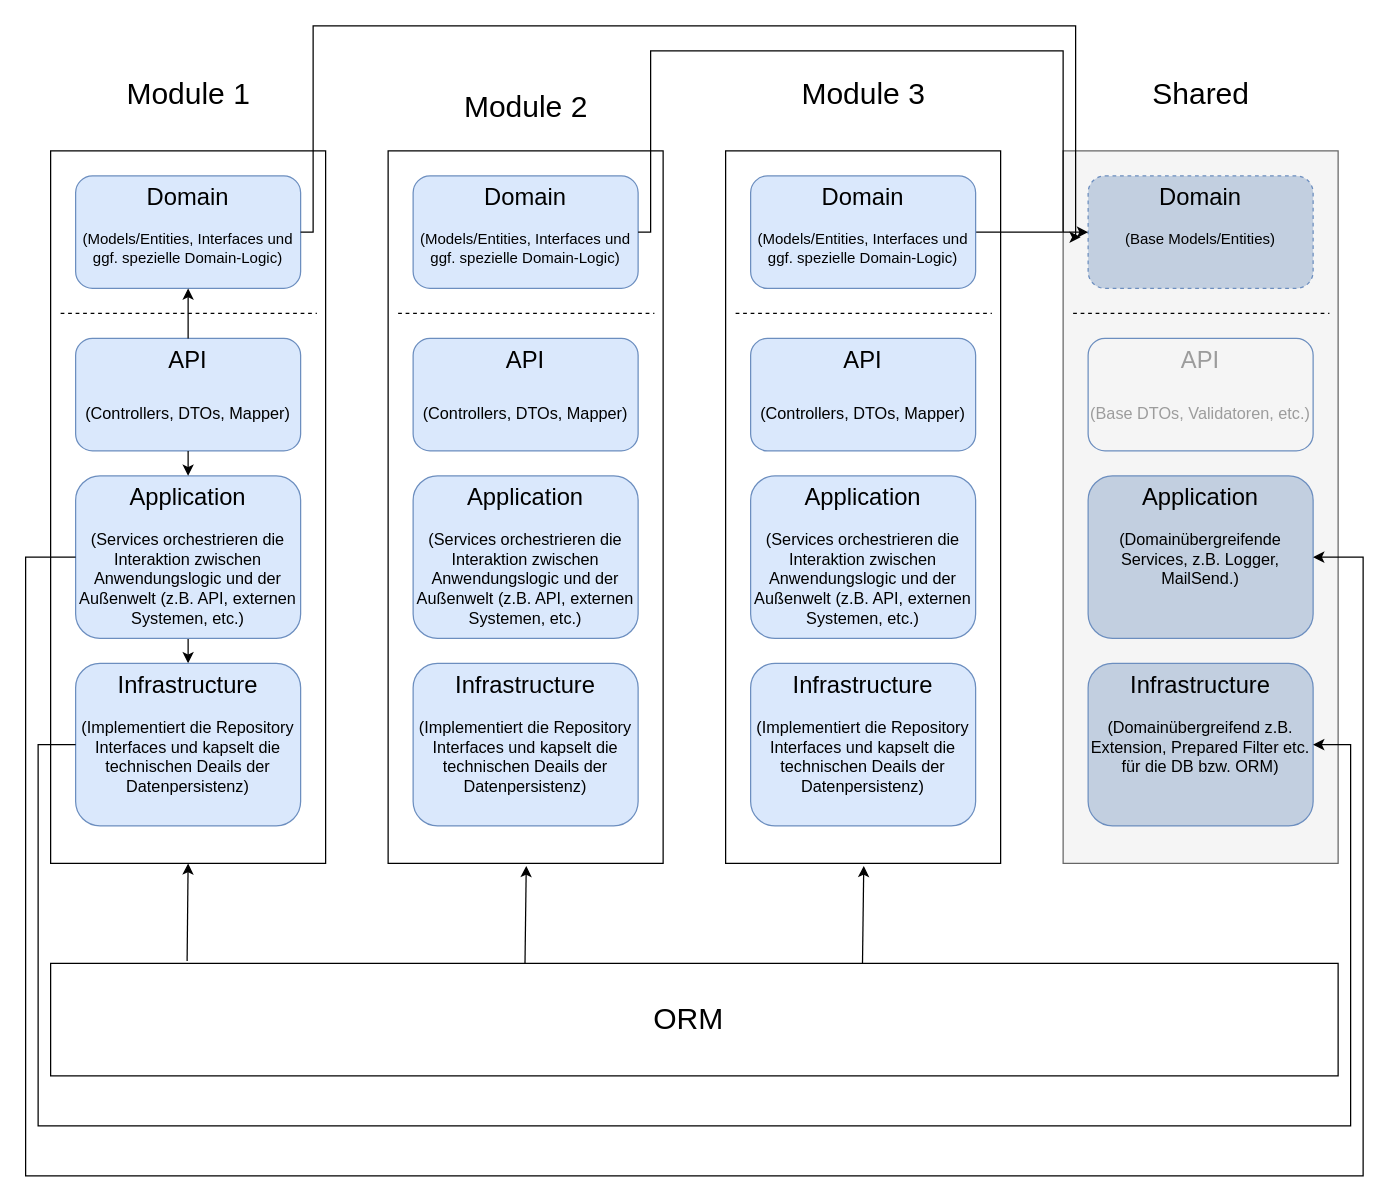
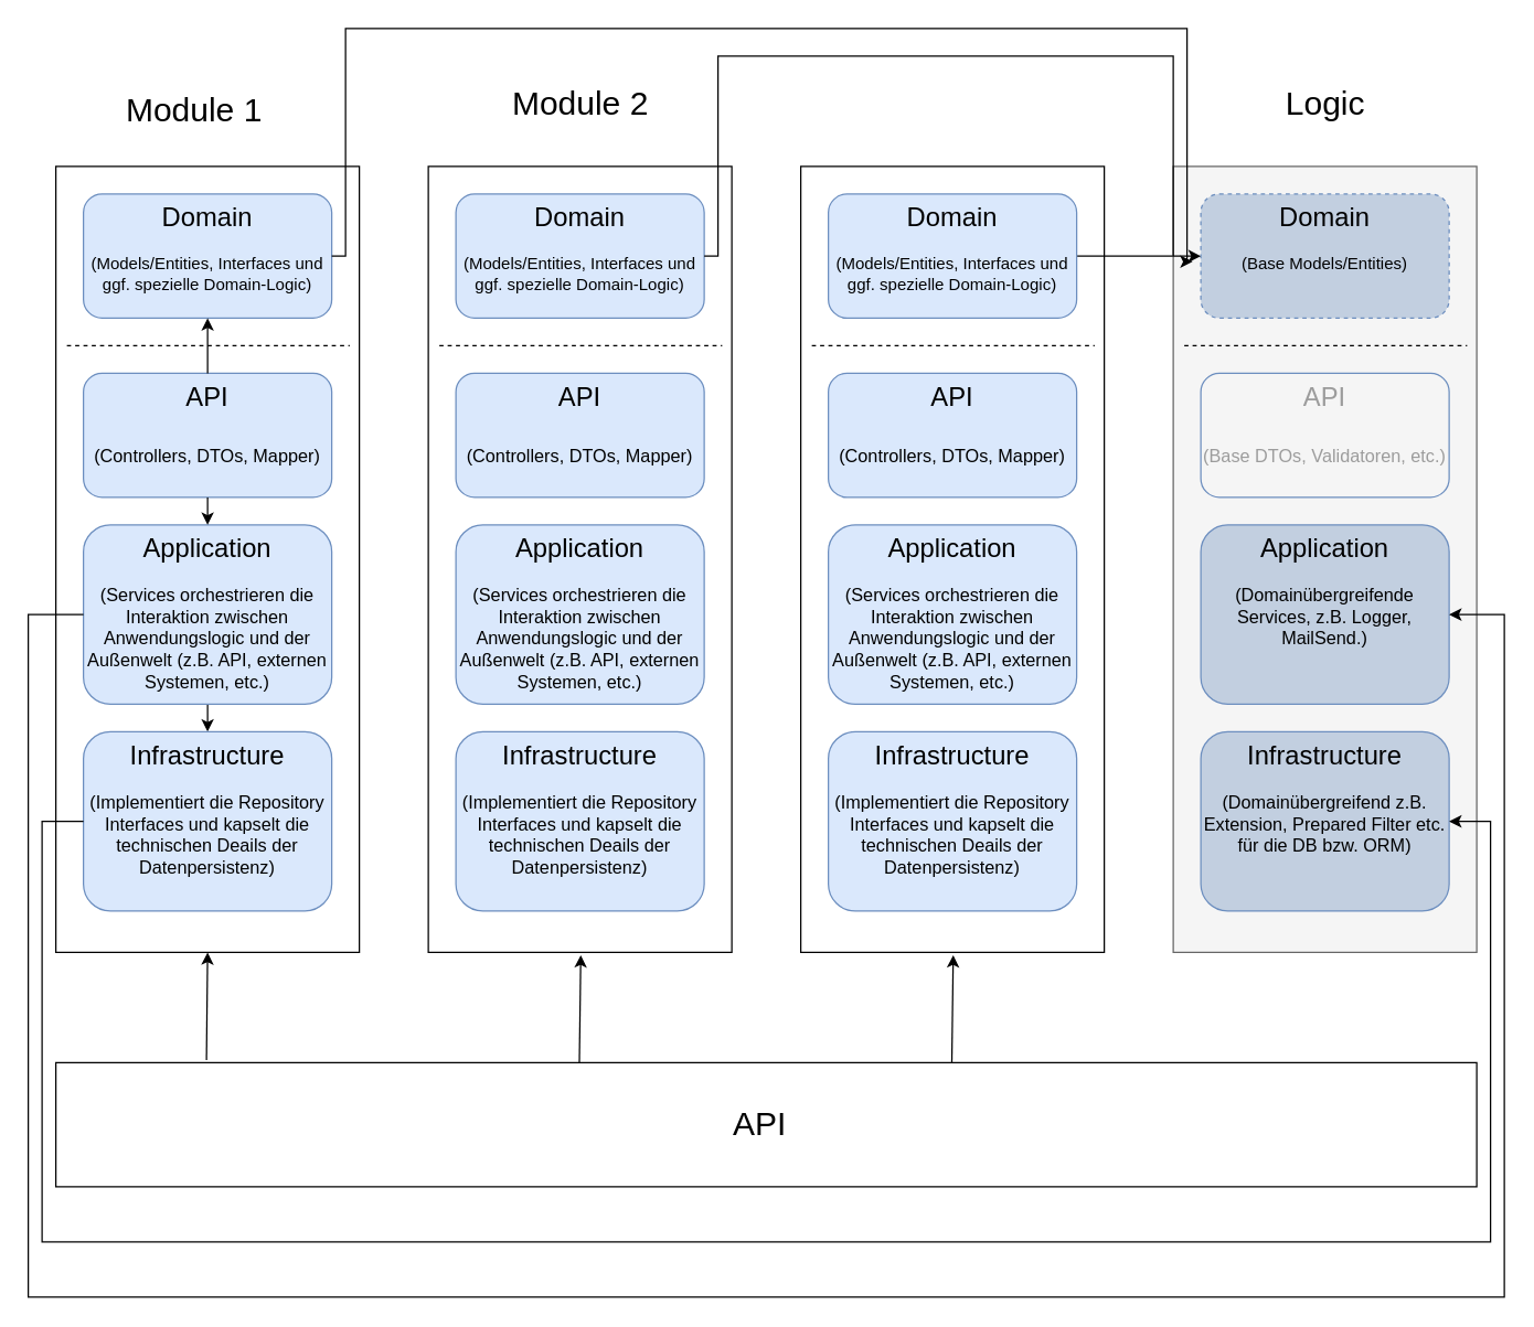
  <mxCell id="0" />
  <mxCell id="1" parent="0" />
  <mxCell id="2" value="" style="rounded=0;whiteSpace=wrap;html=1;" vertex="1" parent="1"><mxGeometry x="40" y="770" width="1030" height="90" as="geometry" /></mxCell>
  <mxCell id="3" value="" style="group" vertex="1" connectable="0" parent="1"><mxGeometry x="40" y="60" width="220" height="630" as="geometry" /></mxCell>
  <mxCell id="4" value="" style="rounded=0;whiteSpace=wrap;html=1;" vertex="1" parent="3"><mxGeometry y="60" width="220" height="570" as="geometry" /></mxCell>
  <mxCell id="5" value="&lt;font style=&quot;font-size: 19px;&quot;&gt;Domain&lt;/font&gt;&lt;div&gt;&lt;br&gt;&lt;/div&gt;&lt;div&gt;(Models/Entities, Interfaces und ggf. spezielle Domain-Logic)&lt;/div&gt;" style="rounded=1;whiteSpace=wrap;html=1;fillColor=#dae8fc;strokeColor=#6c8ebf;verticalAlign=top;labelPosition=center;verticalLabelPosition=middle;align=center;" vertex="1" parent="3"><mxGeometry x="20" y="80" width="180" height="90" as="geometry" /></mxCell>
- <mxCell id="6" value="Module 1" style="text;html=1;align=center;verticalAlign=middle;whiteSpace=wrap;rounded=0;fontSize=24;" vertex="1" parent="3"><mxGeometry x="52.5" width="115" height="30" as="geometry" /></mxCell>
+ <mxCell id="6" value="Module 1" style="text;html=1;align=center;verticalAlign=middle;whiteSpace=wrap;rounded=0;fontSize=24;" vertex="1" parent="3"><mxGeometry x="42.5" y="5" width="115" height="30" as="geometry" /></mxCell>
  <mxCell id="7" value="&lt;span style=&quot;font-size: 19px;&quot;&gt;API&lt;/span&gt;&lt;div&gt;&lt;span style=&quot;font-size: 19px;&quot;&gt;&lt;br&gt;&lt;/span&gt;&lt;/div&gt;&lt;div&gt;&lt;font style=&quot;font-size: 13px;&quot;&gt;(Controllers, DTOs, Mapper)&lt;/font&gt;&lt;/div&gt;" style="rounded=1;whiteSpace=wrap;html=1;fillColor=#dae8fc;strokeColor=#6c8ebf;verticalAlign=top;labelPosition=center;verticalLabelPosition=middle;align=center;" vertex="1" parent="3"><mxGeometry x="20" y="210" width="180" height="90" as="geometry" /></mxCell>
  <mxCell id="8" value="" style="endArrow=none;dashed=1;html=1;rounded=0;" edge="1" parent="3"><mxGeometry width="50" height="50" relative="1" as="geometry"><mxPoint x="8" y="190" as="sourcePoint" /><mxPoint x="213" y="190" as="targetPoint" /></mxGeometry></mxCell>
  <mxCell id="9" style="edgeStyle=orthogonalEdgeStyle;rounded=0;orthogonalLoop=1;jettySize=auto;html=1;exitX=0.5;exitY=1;exitDx=0;exitDy=0;entryX=0.5;entryY=0;entryDx=0;entryDy=0;" edge="1" parent="3" source="10" target="11"><mxGeometry relative="1" as="geometry" /></mxCell>
  <mxCell id="10" value="&lt;span style=&quot;font-size: 19px;&quot;&gt;Application&lt;/span&gt;&lt;br&gt;&lt;div&gt;&lt;br&gt;&lt;/div&gt;&lt;div&gt;&lt;font style=&quot;font-size: 13px;&quot;&gt;(Services orchestrieren die Interaktion zwischen Anwendungslogic und der Außenwelt (z.B. API, externen Systemen, etc.)&lt;/font&gt;&lt;/div&gt;" style="rounded=1;whiteSpace=wrap;html=1;fillColor=#dae8fc;strokeColor=#6c8ebf;verticalAlign=top;labelPosition=center;verticalLabelPosition=middle;align=center;" vertex="1" parent="3"><mxGeometry x="20" y="320" width="180" height="130" as="geometry" /></mxCell>
  <mxCell id="11" value="&lt;span style=&quot;font-size: 19px;&quot;&gt;Infrastructure&lt;/span&gt;&lt;br&gt;&lt;div&gt;&lt;br&gt;&lt;/div&gt;&lt;div&gt;&lt;font style=&quot;font-size: 13px;&quot;&gt;(Implementiert die Repository Interfaces und kapselt die technischen Deails der Datenpersistenz)&lt;/font&gt;&lt;/div&gt;" style="rounded=1;whiteSpace=wrap;html=1;fillColor=#dae8fc;strokeColor=#6c8ebf;verticalAlign=top;labelPosition=center;verticalLabelPosition=middle;align=center;" vertex="1" parent="3"><mxGeometry x="20" y="470" width="180" height="130" as="geometry" /></mxCell>
  <mxCell id="12" value="" style="endArrow=classic;html=1;rounded=0;exitX=0.5;exitY=0;exitDx=0;exitDy=0;" edge="1" parent="3" source="7"><mxGeometry width="50" height="50" relative="1" as="geometry"><mxPoint x="430" y="490" as="sourcePoint" /><mxPoint x="110" y="170" as="targetPoint" /></mxGeometry></mxCell>
  <mxCell id="13" value="" style="endArrow=classic;html=1;rounded=0;exitX=0.5;exitY=1;exitDx=0;exitDy=0;entryX=0.5;entryY=0;entryDx=0;entryDy=0;" edge="1" parent="3" source="7" target="10"><mxGeometry width="50" height="50" relative="1" as="geometry"><mxPoint x="430" y="490" as="sourcePoint" /><mxPoint x="480" y="440" as="targetPoint" /></mxGeometry></mxCell>
  <mxCell id="14" value="" style="group" vertex="1" connectable="0" parent="1"><mxGeometry x="310" y="60" width="220" height="630" as="geometry" /></mxCell>
  <mxCell id="15" value="" style="rounded=0;whiteSpace=wrap;html=1;" vertex="1" parent="14"><mxGeometry y="60" width="220" height="570" as="geometry" /></mxCell>
  <mxCell id="16" value="&lt;font style=&quot;font-size: 19px;&quot;&gt;Domain&lt;/font&gt;&lt;div&gt;&lt;br&gt;&lt;/div&gt;&lt;div&gt;(Models/Entities, Interfaces und ggf. spezielle Domain-Logic)&lt;/div&gt;" style="rounded=1;whiteSpace=wrap;html=1;fillColor=#dae8fc;strokeColor=#6c8ebf;verticalAlign=top;labelPosition=center;verticalLabelPosition=middle;align=center;" vertex="1" parent="14"><mxGeometry x="20" y="80" width="180" height="90" as="geometry" /></mxCell>
- <mxCell id="17" value="Module 2" style="text;html=1;align=center;verticalAlign=middle;whiteSpace=wrap;rounded=0;fontSize=24;" vertex="1" parent="14"><mxGeometry x="52.5" y="10" width="115" height="30" as="geometry" /></mxCell>
+ <mxCell id="17" value="Module 2" style="text;html=1;align=center;verticalAlign=middle;whiteSpace=wrap;rounded=0;fontSize=24;" vertex="1" parent="14"><mxGeometry x="52.5" width="115" height="30" as="geometry" /></mxCell>
  <mxCell id="18" value="&lt;span style=&quot;font-size: 19px;&quot;&gt;API&lt;/span&gt;&lt;div&gt;&lt;span style=&quot;font-size: 19px;&quot;&gt;&lt;br&gt;&lt;/span&gt;&lt;/div&gt;&lt;div&gt;&lt;font style=&quot;font-size: 13px;&quot;&gt;(Controllers, DTOs, Mapper)&lt;/font&gt;&lt;/div&gt;" style="rounded=1;whiteSpace=wrap;html=1;fillColor=#dae8fc;strokeColor=#6c8ebf;verticalAlign=top;labelPosition=center;verticalLabelPosition=middle;align=center;" vertex="1" parent="14"><mxGeometry x="20" y="210" width="180" height="90" as="geometry" /></mxCell>
  <mxCell id="19" value="" style="endArrow=none;dashed=1;html=1;rounded=0;" edge="1" parent="14"><mxGeometry width="50" height="50" relative="1" as="geometry"><mxPoint x="8" y="190" as="sourcePoint" /><mxPoint x="213" y="190" as="targetPoint" /></mxGeometry></mxCell>
  <mxCell id="20" value="&lt;span style=&quot;font-size: 19px;&quot;&gt;Application&lt;/span&gt;&lt;br&gt;&lt;div&gt;&lt;br&gt;&lt;/div&gt;&lt;div&gt;&lt;font style=&quot;font-size: 13px;&quot;&gt;(Services orchestrieren die Interaktion zwischen Anwendungslogic und der Außenwelt (z.B. API, externen Systemen, etc.)&lt;/font&gt;&lt;/div&gt;" style="rounded=1;whiteSpace=wrap;html=1;fillColor=#dae8fc;strokeColor=#6c8ebf;verticalAlign=top;labelPosition=center;verticalLabelPosition=middle;align=center;" vertex="1" parent="14"><mxGeometry x="20" y="320" width="180" height="130" as="geometry" /></mxCell>
  <mxCell id="21" value="&lt;span style=&quot;font-size: 19px;&quot;&gt;Infrastructure&lt;/span&gt;&lt;br&gt;&lt;div&gt;&lt;br&gt;&lt;/div&gt;&lt;div&gt;&lt;font style=&quot;font-size: 13px;&quot;&gt;(Implementiert die Repository Interfaces und kapselt die technischen Deails der Datenpersistenz)&lt;/font&gt;&lt;/div&gt;" style="rounded=1;whiteSpace=wrap;html=1;fillColor=#dae8fc;strokeColor=#6c8ebf;verticalAlign=top;labelPosition=center;verticalLabelPosition=middle;align=center;" vertex="1" parent="14"><mxGeometry x="20" y="470" width="180" height="130" as="geometry" /></mxCell>
  <mxCell id="22" value="" style="group" vertex="1" connectable="0" parent="1"><mxGeometry x="580" y="60" width="220" height="630" as="geometry" /></mxCell>
  <mxCell id="23" value="" style="rounded=0;whiteSpace=wrap;html=1;" vertex="1" parent="22"><mxGeometry y="60" width="220" height="570" as="geometry" /></mxCell>
  <mxCell id="24" style="edgeStyle=orthogonalEdgeStyle;rounded=0;orthogonalLoop=1;jettySize=auto;html=1;exitX=1;exitY=0.5;exitDx=0;exitDy=0;" edge="1" parent="22" source="25"><mxGeometry relative="1" as="geometry"><mxPoint x="290" y="125" as="targetPoint" /></mxGeometry></mxCell>
  <mxCell id="25" value="&lt;font style=&quot;font-size: 19px;&quot;&gt;Domain&lt;/font&gt;&lt;div&gt;&lt;br&gt;&lt;/div&gt;&lt;div&gt;(Models/Entities, Interfaces und ggf. spezielle Domain-Logic)&lt;/div&gt;" style="rounded=1;whiteSpace=wrap;html=1;fillColor=#dae8fc;strokeColor=#6c8ebf;verticalAlign=top;labelPosition=center;verticalLabelPosition=middle;align=center;" vertex="1" parent="22"><mxGeometry x="20" y="80" width="180" height="90" as="geometry" /></mxCell>
- <mxCell id="26" value="Module 3" style="text;html=1;align=center;verticalAlign=middle;whiteSpace=wrap;rounded=0;fontSize=24;" vertex="1" parent="22"><mxGeometry x="52.5" width="115" height="30" as="geometry" /></mxCell>
  <mxCell id="27" value="&lt;span style=&quot;font-size: 19px;&quot;&gt;API&lt;/span&gt;&lt;div&gt;&lt;span style=&quot;font-size: 19px;&quot;&gt;&lt;br&gt;&lt;/span&gt;&lt;/div&gt;&lt;div&gt;&lt;font style=&quot;font-size: 13px;&quot;&gt;(Controllers, DTOs, Mapper)&lt;/font&gt;&lt;/div&gt;" style="rounded=1;whiteSpace=wrap;html=1;fillColor=#dae8fc;strokeColor=#6c8ebf;verticalAlign=top;labelPosition=center;verticalLabelPosition=middle;align=center;" vertex="1" parent="22"><mxGeometry x="20" y="210" width="180" height="90" as="geometry" /></mxCell>
  <mxCell id="28" value="" style="endArrow=none;dashed=1;html=1;rounded=0;" edge="1" parent="22"><mxGeometry width="50" height="50" relative="1" as="geometry"><mxPoint x="8" y="190" as="sourcePoint" /><mxPoint x="213" y="190" as="targetPoint" /></mxGeometry></mxCell>
  <mxCell id="29" value="&lt;span style=&quot;font-size: 19px;&quot;&gt;Application&lt;/span&gt;&lt;br&gt;&lt;div&gt;&lt;br&gt;&lt;/div&gt;&lt;div&gt;&lt;font style=&quot;font-size: 13px;&quot;&gt;(Services orchestrieren die Interaktion zwischen Anwendungslogic und der Außenwelt (z.B. API, externen Systemen, etc.)&lt;/font&gt;&lt;/div&gt;" style="rounded=1;whiteSpace=wrap;html=1;fillColor=#dae8fc;strokeColor=#6c8ebf;verticalAlign=top;labelPosition=center;verticalLabelPosition=middle;align=center;" vertex="1" parent="22"><mxGeometry x="20" y="320" width="180" height="130" as="geometry" /></mxCell>
  <mxCell id="30" value="&lt;span style=&quot;font-size: 19px;&quot;&gt;Infrastructure&lt;/span&gt;&lt;br&gt;&lt;div&gt;&lt;br&gt;&lt;/div&gt;&lt;div&gt;&lt;font style=&quot;font-size: 13px;&quot;&gt;(Implementiert die Repository Interfaces und kapselt die technischen Deails der Datenpersistenz)&lt;/font&gt;&lt;/div&gt;" style="rounded=1;whiteSpace=wrap;html=1;fillColor=#dae8fc;strokeColor=#6c8ebf;verticalAlign=top;labelPosition=center;verticalLabelPosition=middle;align=center;" vertex="1" parent="22"><mxGeometry x="20" y="470" width="180" height="130" as="geometry" /></mxCell>
  <mxCell id="31" value="" style="group;shadow=0;textShadow=0;fillColor=none;fillStyle=dots;" vertex="1" connectable="0" parent="1"><mxGeometry x="850" y="60" width="220" height="630" as="geometry" /></mxCell>
  <mxCell id="32" value="" style="rounded=0;whiteSpace=wrap;html=1;fillColor=#f5f5f5;fontColor=#333333;strokeColor=#666666;" vertex="1" parent="31"><mxGeometry y="60" width="220" height="570" as="geometry" /></mxCell>
  <mxCell id="33" value="&lt;font style=&quot;font-size: 19px;&quot;&gt;Domain&lt;/font&gt;&lt;div&gt;&lt;br&gt;&lt;/div&gt;&lt;div&gt;(Base Models/Entities)&lt;/div&gt;" style="rounded=1;whiteSpace=wrap;html=1;fillColor=#C2CFE0;strokeColor=#6c8ebf;verticalAlign=top;labelPosition=center;verticalLabelPosition=middle;align=center;dashed=1;" vertex="1" parent="31"><mxGeometry x="20" y="80" width="180" height="90" as="geometry" /></mxCell>
- <mxCell id="34" value="Shared" style="text;html=1;align=center;verticalAlign=middle;whiteSpace=wrap;rounded=0;fontSize=24;" vertex="1" parent="31"><mxGeometry x="52.5" width="115" height="30" as="geometry" /></mxCell>
+ <mxCell id="34" value="Logic" style="text;html=1;align=center;verticalAlign=middle;whiteSpace=wrap;rounded=0;fontSize=24;" vertex="1" parent="31"><mxGeometry x="52.5" width="115" height="30" as="geometry" /></mxCell>
  <mxCell id="35" value="&lt;span style=&quot;font-size: 19px;&quot;&gt;API&lt;/span&gt;&lt;div&gt;&lt;span style=&quot;font-size: 19px;&quot;&gt;&lt;br&gt;&lt;/span&gt;&lt;/div&gt;&lt;div&gt;&lt;font style=&quot;font-size: 13px;&quot;&gt;(Base DTOs, Validatoren, etc.)&lt;/font&gt;&lt;/div&gt;" style="rounded=1;whiteSpace=wrap;html=1;fillColor=#f5f5f5;strokeColor=#6c8ebf;verticalAlign=top;labelPosition=center;verticalLabelPosition=middle;align=center;fillStyle=dashed;fontColor=#9C9C9C;" vertex="1" parent="31"><mxGeometry x="20" y="210" width="180" height="90" as="geometry" /></mxCell>
  <mxCell id="36" value="" style="endArrow=none;dashed=1;html=1;rounded=0;" edge="1" parent="31"><mxGeometry width="50" height="50" relative="1" as="geometry"><mxPoint x="8" y="190" as="sourcePoint" /><mxPoint x="213" y="190" as="targetPoint" /></mxGeometry></mxCell>
  <mxCell id="37" value="&lt;span style=&quot;font-size: 19px;&quot;&gt;Application&lt;/span&gt;&lt;br&gt;&lt;div&gt;&lt;br&gt;&lt;/div&gt;&lt;div&gt;&lt;font style=&quot;font-size: 13px;&quot;&gt;(Domainübergreifende Services, z.B. Logger, MailSend.)&lt;/font&gt;&lt;/div&gt;" style="rounded=1;whiteSpace=wrap;html=1;fillColor=#C2CFE0;strokeColor=#6c8ebf;verticalAlign=top;labelPosition=center;verticalLabelPosition=middle;align=center;" vertex="1" parent="31"><mxGeometry x="20" y="320" width="180" height="130" as="geometry" /></mxCell>
  <mxCell id="38" value="&lt;span style=&quot;font-size: 19px;&quot;&gt;Infrastructure&lt;/span&gt;&lt;br&gt;&lt;div&gt;&lt;br&gt;&lt;/div&gt;&lt;div&gt;&lt;font style=&quot;font-size: 13px;&quot;&gt;(Domainübergreifend z.B. Extension, Prepared Filter etc. für die DB bzw. ORM)&lt;/font&gt;&lt;/div&gt;" style="rounded=1;whiteSpace=wrap;html=1;fillColor=#C2CFE0;strokeColor=#6c8ebf;verticalAlign=top;labelPosition=center;verticalLabelPosition=middle;align=center;" vertex="1" parent="31"><mxGeometry x="20" y="470" width="180" height="130" as="geometry" /></mxCell>
- <mxCell id="39" value="ORM" style="text;html=1;align=center;verticalAlign=middle;whiteSpace=wrap;rounded=0;fontSize=24;fontColor=default;" vertex="1" parent="1"><mxGeometry x="493" y="800" width="115" height="30" as="geometry" /></mxCell>
+ <mxCell id="39" value="API" style="text;html=1;align=center;verticalAlign=middle;whiteSpace=wrap;rounded=0;fontSize=24;fontColor=default;" vertex="1" parent="1"><mxGeometry x="493" y="800" width="115" height="30" as="geometry" /></mxCell>
  <mxCell id="40" value="" style="endArrow=classic;html=1;rounded=0;entryX=0.5;entryY=1;entryDx=0;entryDy=0;exitX=0.106;exitY=-0.022;exitDx=0;exitDy=0;exitPerimeter=0;" edge="1" parent="1" source="2" target="4"><mxGeometry width="50" height="50" relative="1" as="geometry"><mxPoint x="520" y="590" as="sourcePoint" /><mxPoint x="570" y="540" as="targetPoint" /></mxGeometry></mxCell>
  <mxCell id="41" value="" style="endArrow=classic;html=1;rounded=0;entryX=0.5;entryY=1;entryDx=0;entryDy=0;exitX=0.106;exitY=-0.022;exitDx=0;exitDy=0;exitPerimeter=0;" edge="1" parent="1"><mxGeometry width="50" height="50" relative="1" as="geometry"><mxPoint x="419.5" y="770" as="sourcePoint" /><mxPoint x="420.5" y="692" as="targetPoint" /></mxGeometry></mxCell>
  <mxCell id="42" value="" style="endArrow=classic;html=1;rounded=0;entryX=0.5;entryY=1;entryDx=0;entryDy=0;exitX=0.106;exitY=-0.022;exitDx=0;exitDy=0;exitPerimeter=0;" edge="1" parent="1"><mxGeometry width="50" height="50" relative="1" as="geometry"><mxPoint x="689.5" y="770" as="sourcePoint" /><mxPoint x="690.5" y="692" as="targetPoint" /></mxGeometry></mxCell>
  <mxCell id="43" style="edgeStyle=orthogonalEdgeStyle;rounded=0;orthogonalLoop=1;jettySize=auto;html=1;exitX=1;exitY=0.5;exitDx=0;exitDy=0;entryX=-0.033;entryY=0.544;entryDx=0;entryDy=0;entryPerimeter=0;" edge="1" parent="1" source="5" target="33"><mxGeometry relative="1" as="geometry"><Array as="points"><mxPoint x="250" y="185" /><mxPoint x="250" y="20" /><mxPoint x="860" y="20" /><mxPoint x="860" y="189" /></Array></mxGeometry></mxCell>
  <mxCell id="44" style="edgeStyle=orthogonalEdgeStyle;rounded=0;orthogonalLoop=1;jettySize=auto;html=1;exitX=1;exitY=0.5;exitDx=0;exitDy=0;entryX=0;entryY=0.5;entryDx=0;entryDy=0;" edge="1" parent="1" source="16" target="33"><mxGeometry relative="1" as="geometry"><Array as="points"><mxPoint x="520" y="185" /><mxPoint x="520" y="40" /><mxPoint x="850" y="40" /><mxPoint x="850" y="185" /></Array></mxGeometry></mxCell>
  <mxCell id="45" value="" style="endArrow=classic;html=1;rounded=0;exitX=0;exitY=0.5;exitDx=0;exitDy=0;entryX=1;entryY=0.5;entryDx=0;entryDy=0;" edge="1" parent="1" source="10" target="37"><mxGeometry width="50" height="50" relative="1" as="geometry"><mxPoint x="470" y="550" as="sourcePoint" /><mxPoint x="520" y="500" as="targetPoint" /><Array as="points"><mxPoint x="20" y="445" /><mxPoint x="20" y="940" /><mxPoint x="560" y="940" /><mxPoint x="1090" y="940" /><mxPoint x="1090" y="445" /></Array></mxGeometry></mxCell>
  <mxCell id="46" value="" style="endArrow=classic;html=1;rounded=0;exitX=0;exitY=0.5;exitDx=0;exitDy=0;entryX=1;entryY=0.5;entryDx=0;entryDy=0;" edge="1" parent="1" source="11" target="38"><mxGeometry width="50" height="50" relative="1" as="geometry"><mxPoint x="470" y="550" as="sourcePoint" /><mxPoint x="520" y="500" as="targetPoint" /><Array as="points"><mxPoint x="30" y="595" /><mxPoint x="30" y="900" /><mxPoint x="560" y="900" /><mxPoint x="1080" y="900" /><mxPoint x="1080" y="595" /></Array></mxGeometry></mxCell>
